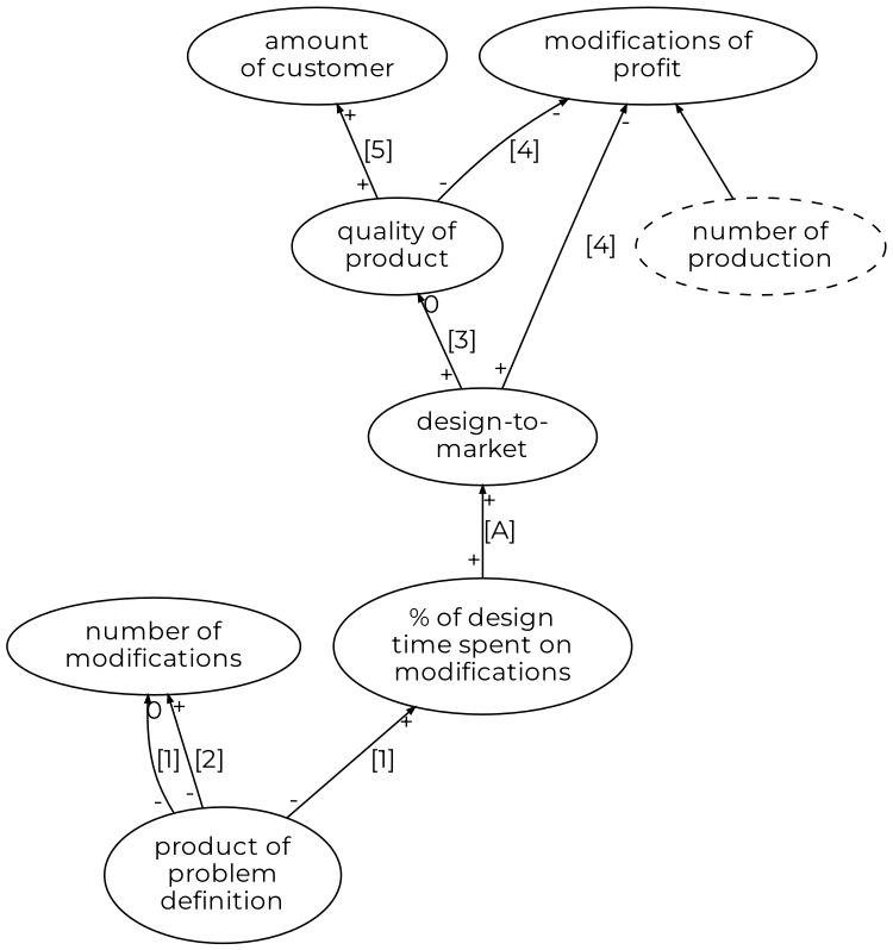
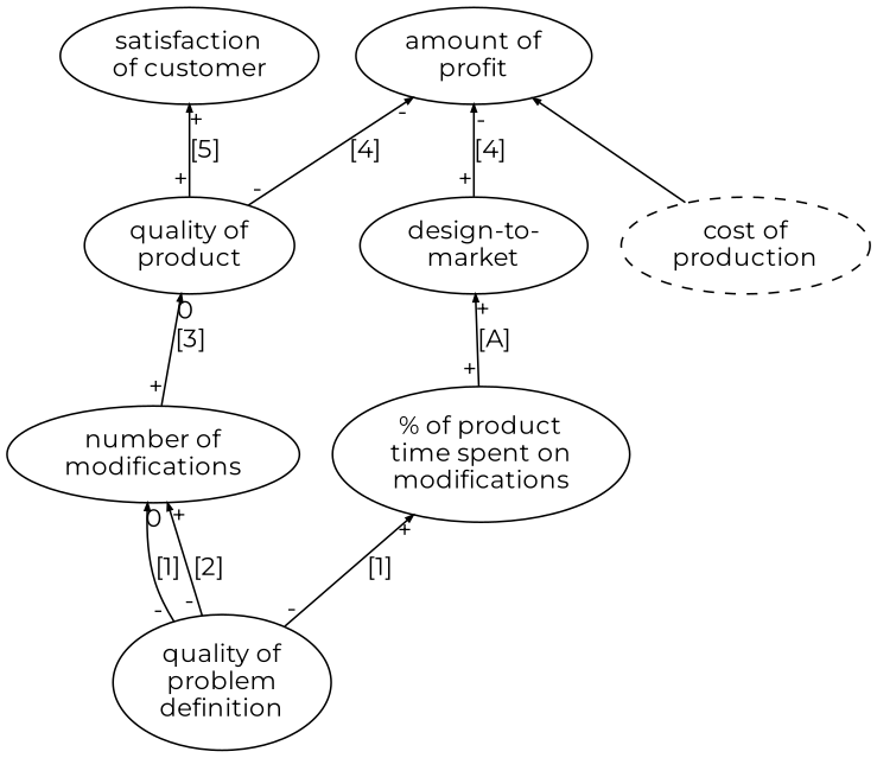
  digraph {
    fontname=Montserrat
    fontsize=11
    rankdir=BT
    node [fontname=Montserrat shape=ellipse]
    edge [arrowsize=0.4 fontname=Montserrat headlabel="+" labeldistance=1 taillabel="-"]
-   n1 [label="product of\nproblem\ndefinition"]
+   n1 [label="quality of\nproblem\ndefinition"]
    n2 [label="number of\nmodifications"]
-   n3 [label="% of design\ntime spent on\nmodifications"]
+   n3 [label="% of product\ntime spent on\nmodifications"]
    n4 [label="quality of\nproduct"]
    n5 [label="design-to-\nmarket"]
-   n6 [label="amount\nof customer"]
-   n7 [label="modifications of\nprofit"]
-   n8 [label="number of\nproduction" style=dashed]
+   n6 [label="satisfaction\nof customer"]
+   n7 [label="amount of\nprofit"]
+   n8 [label="cost of\nproduction" style=dashed]
    n1 -> n2 [headlabel=0 label="[1]"]
    n1 -> n2 [label="[2]"]
    n1 -> n3 [label="[1]"]
-   n5 -> n4 [headlabel=0 label="[3]" taillabel="+"]
+   n2 -> n4 [headlabel=0 label="[3]" taillabel="+"]
    n3 -> n5 [label="[A]" taillabel="+"]
    n4 -> n6 [label="[5]" taillabel="+"]
    n4 -> n7 [headlabel="-" label="[4]"]
    n5 -> n7 [headlabel="-" label="[4]" taillabel="+"]
    n8 -> n7 [headlabel="" taillabel=""]
  }
